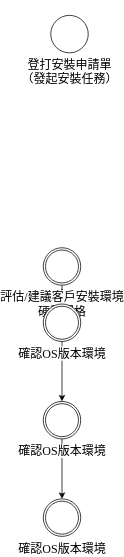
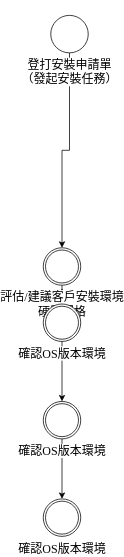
  <mxCell id="0" />
  <mxCell id="1" parent="0" />
+ <mxCell id="2" value="" style="edgeStyle=orthogonalEdgeStyle;rounded=0;orthogonalLoop=1;jettySize=auto;html=1;fontSize=16;" edge="1" parent="1" source="3" target="6"><mxGeometry relative="1" as="geometry"><mxPoint x="45" y="225" as="targetPoint" /></mxGeometry></mxCell>
  <mxCell id="3" value="登打安裝申請單&lt;br&gt;（發起安裝任務）" style="shape=mxgraph.bpmn.shape;html=1;verticalLabelPosition=bottom;labelBackgroundColor=#ffffff;verticalAlign=top;align=center;perimeter=ellipsePerimeter;outlineConnect=0;outline=standard;symbol=general;fontSize=16;fontFamily=Noto Sans TC;FType=g;" vertex="1" parent="1"><mxGeometry x="30" y="20" width="50" height="50" as="geometry" /></mxCell>
  <mxCell id="4" style="edgeStyle=orthogonalEdgeStyle;rounded=0;orthogonalLoop=1;jettySize=auto;html=1;exitX=0.5;exitY=1;exitDx=0;exitDy=0;fontSize=16;" edge="1" parent="1" source="3" target="3"><mxGeometry relative="1" as="geometry" /></mxCell>
  <mxCell id="5" value="" style="edgeStyle=orthogonalEdgeStyle;rounded=0;orthogonalLoop=1;jettySize=auto;html=1;fontSize=16;" edge="1" parent="1" source="6" target="8"><mxGeometry relative="1" as="geometry" /></mxCell>
  <mxCell id="6" value="&lt;font face=&quot;Noto Sans TC&quot;&gt;評估/建議客戶安裝環境&lt;br&gt;硬體規格&lt;/font&gt;" style="shape=mxgraph.bpmn.shape;html=1;verticalLabelPosition=bottom;labelBackgroundColor=#ffffff;verticalAlign=top;align=center;perimeter=ellipsePerimeter;outlineConnect=0;outline=throwing;symbol=general;fontSize=16;" vertex="1" parent="1"><mxGeometry x="20" y="330" width="50" height="50" as="geometry" /></mxCell>
  <mxCell id="7" value="" style="edgeStyle=orthogonalEdgeStyle;rounded=0;orthogonalLoop=1;jettySize=auto;html=1;fontSize=16;" edge="1" parent="1" source="8" target="10"><mxGeometry relative="1" as="geometry" /></mxCell>
  <mxCell id="8" value="&lt;font face=&quot;noto sans tc&quot;&gt;確認OS版本環境&lt;/font&gt;" style="shape=mxgraph.bpmn.shape;html=1;verticalLabelPosition=bottom;labelBackgroundColor=#ffffff;verticalAlign=top;align=center;perimeter=ellipsePerimeter;outlineConnect=0;outline=throwing;symbol=general;fontSize=16;" vertex="1" parent="1"><mxGeometry x="20" y="405" width="50" height="50" as="geometry" /></mxCell>
  <mxCell id="9" value="" style="edgeStyle=orthogonalEdgeStyle;rounded=0;orthogonalLoop=1;jettySize=auto;html=1;fontSize=16;" edge="1" parent="1" source="10" target="11"><mxGeometry relative="1" as="geometry" /></mxCell>
  <mxCell id="10" value="&lt;font face=&quot;noto sans tc&quot;&gt;確認OS版本環境&lt;/font&gt;" style="shape=mxgraph.bpmn.shape;html=1;verticalLabelPosition=bottom;labelBackgroundColor=#ffffff;verticalAlign=top;align=center;perimeter=ellipsePerimeter;outlineConnect=0;outline=throwing;symbol=general;fontSize=16;" vertex="1" parent="1"><mxGeometry x="20" y="535" width="50" height="50" as="geometry" /></mxCell>
  <mxCell id="11" value="&lt;font face=&quot;noto sans tc&quot;&gt;確認OS版本環境&lt;/font&gt;" style="shape=mxgraph.bpmn.shape;html=1;verticalLabelPosition=bottom;labelBackgroundColor=#ffffff;verticalAlign=top;align=center;perimeter=ellipsePerimeter;outlineConnect=0;outline=throwing;symbol=general;fontSize=16;" vertex="1" parent="1"><mxGeometry x="20" y="665" width="50" height="50" as="geometry" /></mxCell>
